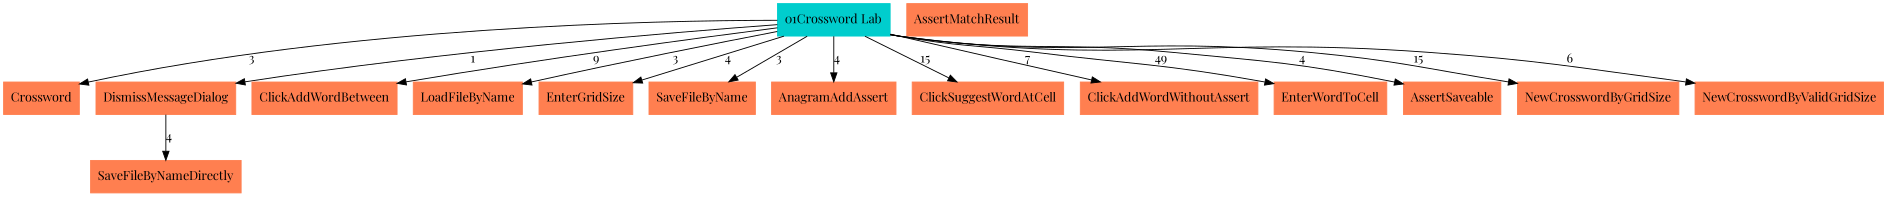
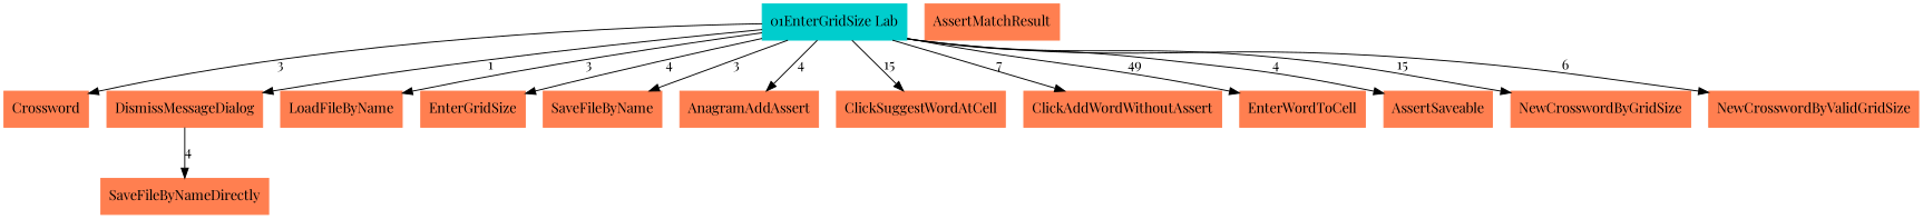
  digraph {
    fontname="Playfair Display"
    node [color=coral fontname="Playfair Display" shape=box style=filled]
    edge [fontname="Playfair Display"]
    n1 [label=Crossword]
    DismissMessageDialog
    SaveFileByNameDirectly
    AssertMatchResult
-   "01Crossword Lab" [color=cyan3]
-   ClickAddWordBetween
+   "01Crossword Lab" [color=cyan3 label="01EnterGridSize Lab"]
    LoadFileByName
    EnterGridSize
    SaveFileByName
    AnagramAddAssert
    ClickSuggestWordAtCell
    ClickAddWordWithoutAssert
    EnterWordToCell
    AssertSaveable
    NewCrosswordByGridSize
    NewCrosswordByValidGridSize
    DismissMessageDialog -> SaveFileByNameDirectly [label=4]
    "01Crossword Lab" -> n1 [label=3]
    "01Crossword Lab" -> DismissMessageDialog [label=1]
-   "01Crossword Lab" -> ClickAddWordBetween [label=9]
    "01Crossword Lab" -> LoadFileByName [label=3]
    "01Crossword Lab" -> EnterGridSize [label=4]
    "01Crossword Lab" -> SaveFileByName [label=3]
    "01Crossword Lab" -> AnagramAddAssert [label=4]
    "01Crossword Lab" -> ClickSuggestWordAtCell [label=15]
    "01Crossword Lab" -> ClickAddWordWithoutAssert [label=7]
    "01Crossword Lab" -> EnterWordToCell [label=49]
    "01Crossword Lab" -> AssertSaveable [label=4]
    "01Crossword Lab" -> NewCrosswordByGridSize [label=15]
    "01Crossword Lab" -> NewCrosswordByValidGridSize [label=6]
  }
